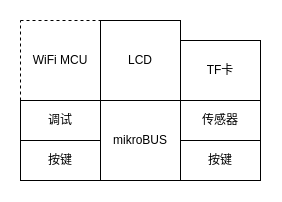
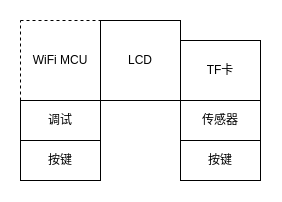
  <mxCell id="0" />
  <mxCell id="1" parent="0" />
  <mxCell id="2" value="WiFi MCU" style="whiteSpace=wrap;html=1;aspect=fixed;dashed=1;" vertex="1" parent="1"><mxGeometry x="20" y="20" width="80" height="80" as="geometry" /></mxCell>
  <mxCell id="3" value="LCD" style="whiteSpace=wrap;html=1;aspect=fixed;" vertex="1" parent="1"><mxGeometry x="100" y="20" width="80" height="80" as="geometry" /></mxCell>
- <mxCell id="4" value="mikroBUS" style="whiteSpace=wrap;html=1;aspect=fixed;" vertex="1" parent="1"><mxGeometry x="100" y="100" width="80" height="80" as="geometry" /></mxCell>
  <mxCell id="5" value="按键" style="rounded=0;whiteSpace=wrap;html=1;" vertex="1" parent="1"><mxGeometry x="180" y="140" width="80" height="40" as="geometry" /></mxCell>
  <mxCell id="6" value="传感器" style="rounded=0;whiteSpace=wrap;html=1;" vertex="1" parent="1"><mxGeometry x="180" y="100" width="80" height="40" as="geometry" /></mxCell>
  <mxCell id="7" value="调试" style="rounded=0;whiteSpace=wrap;html=1;" vertex="1" parent="1"><mxGeometry x="20" y="100" width="80" height="40" as="geometry" /></mxCell>
  <mxCell id="8" value="按键" style="rounded=0;whiteSpace=wrap;html=1;" vertex="1" parent="1"><mxGeometry x="20" y="140" width="80" height="40" as="geometry" /></mxCell>
  <mxCell id="9" value="TF卡" style="rounded=0;whiteSpace=wrap;html=1;" vertex="1" parent="1"><mxGeometry x="180" y="40" width="80" height="60" as="geometry" /></mxCell>
